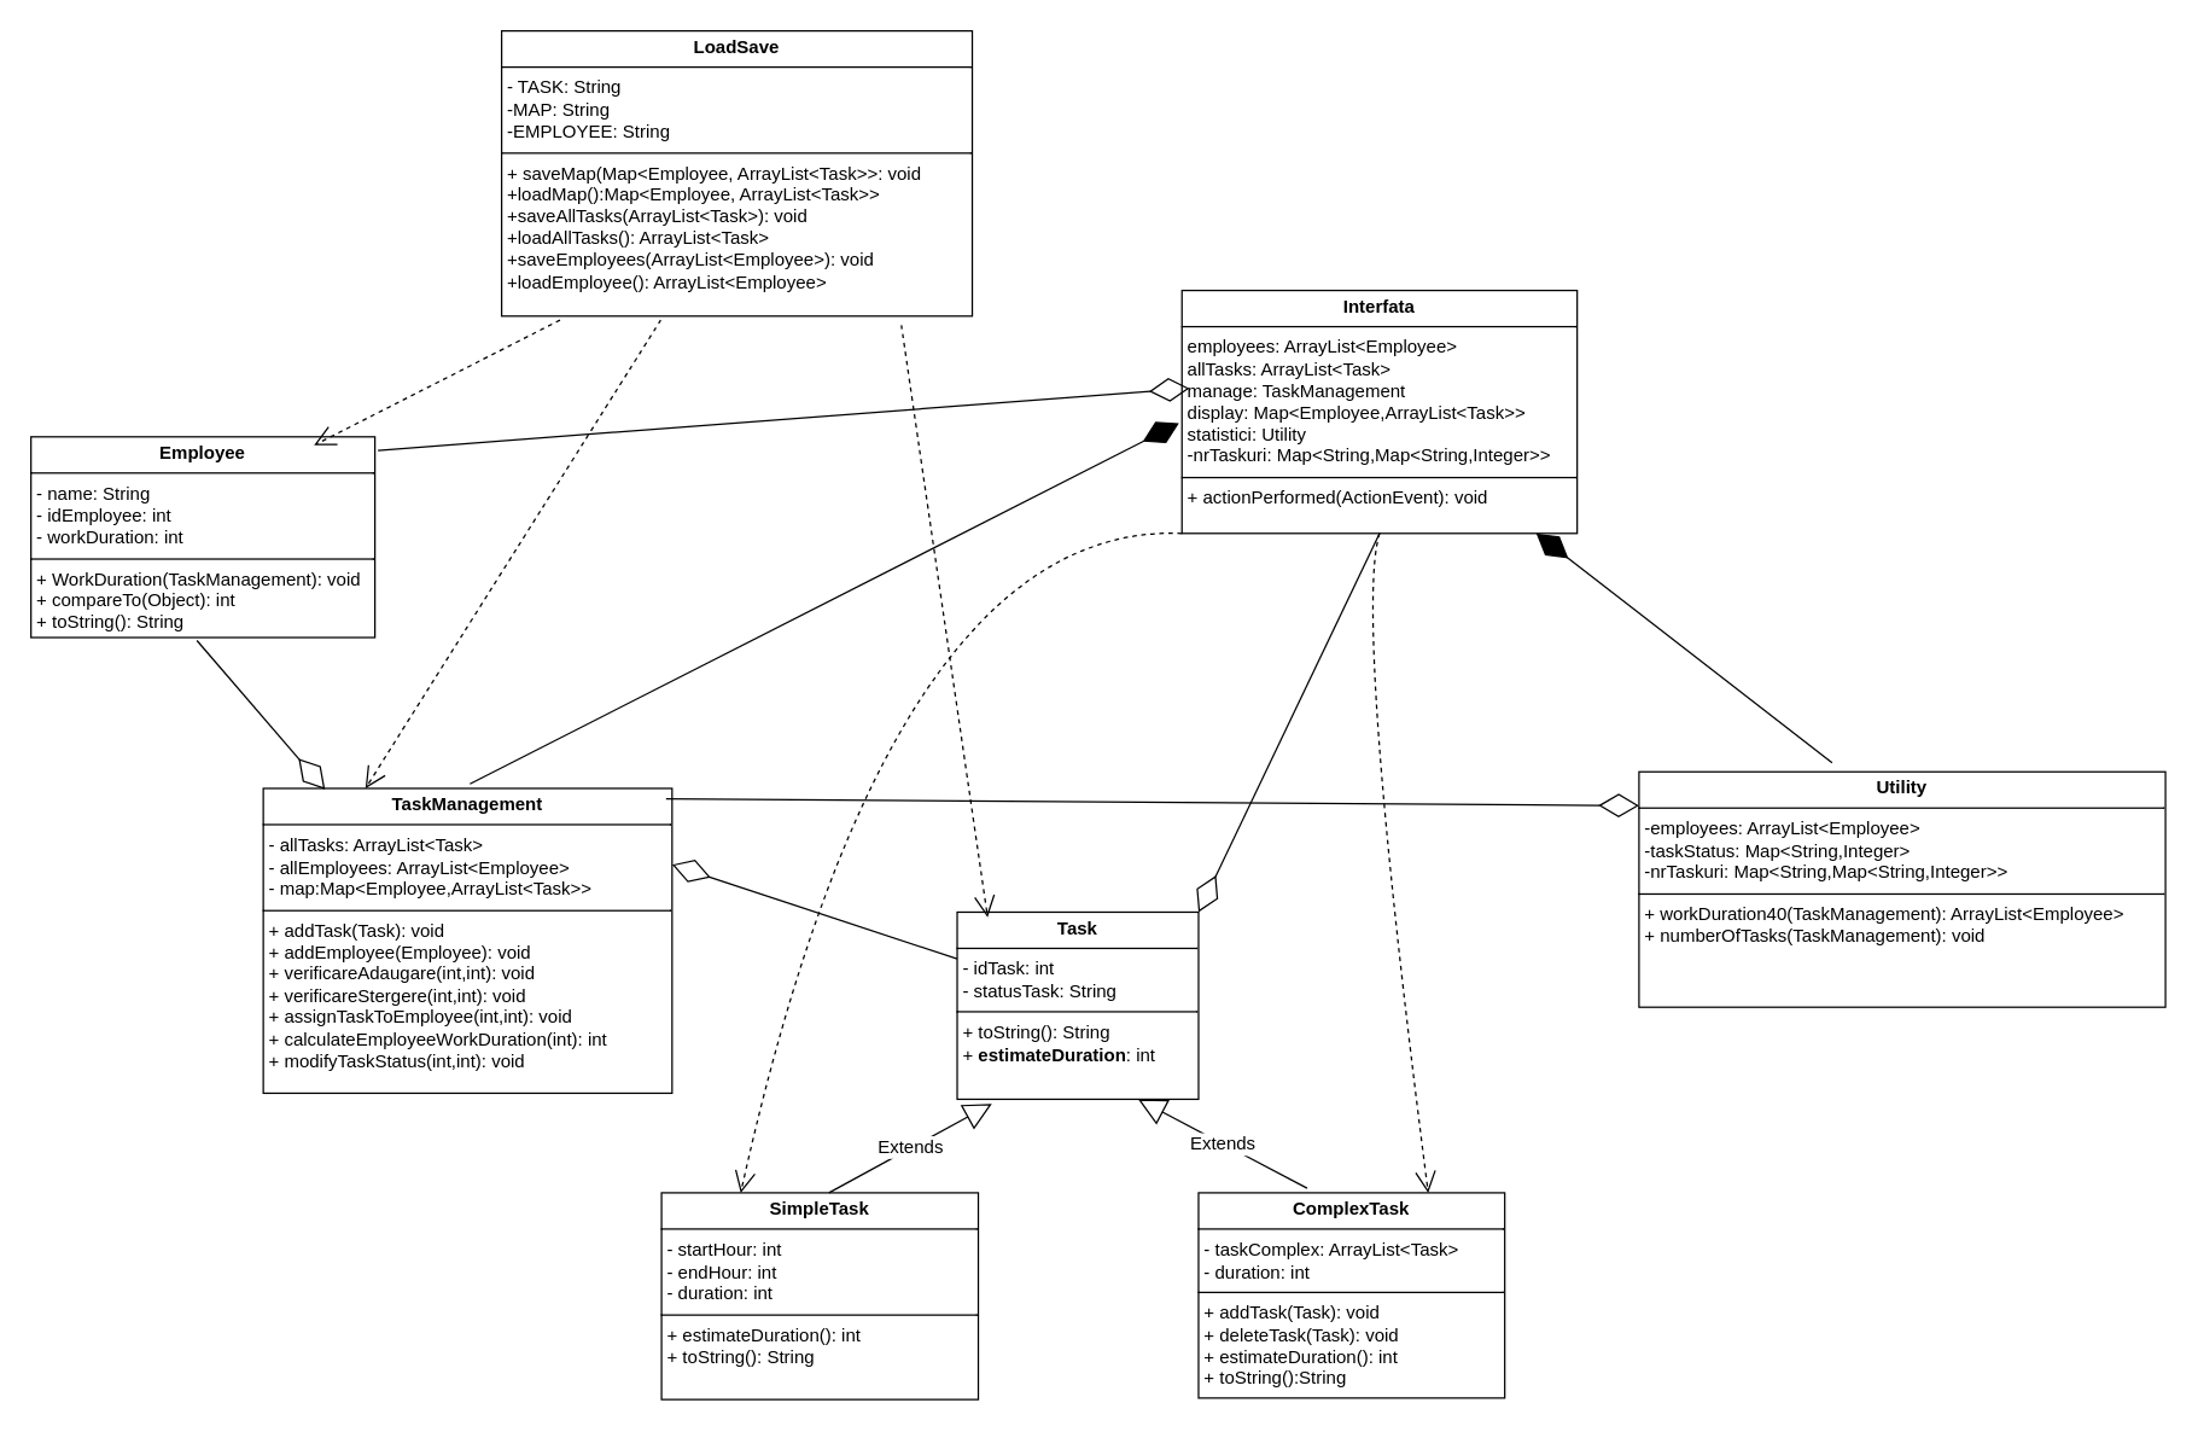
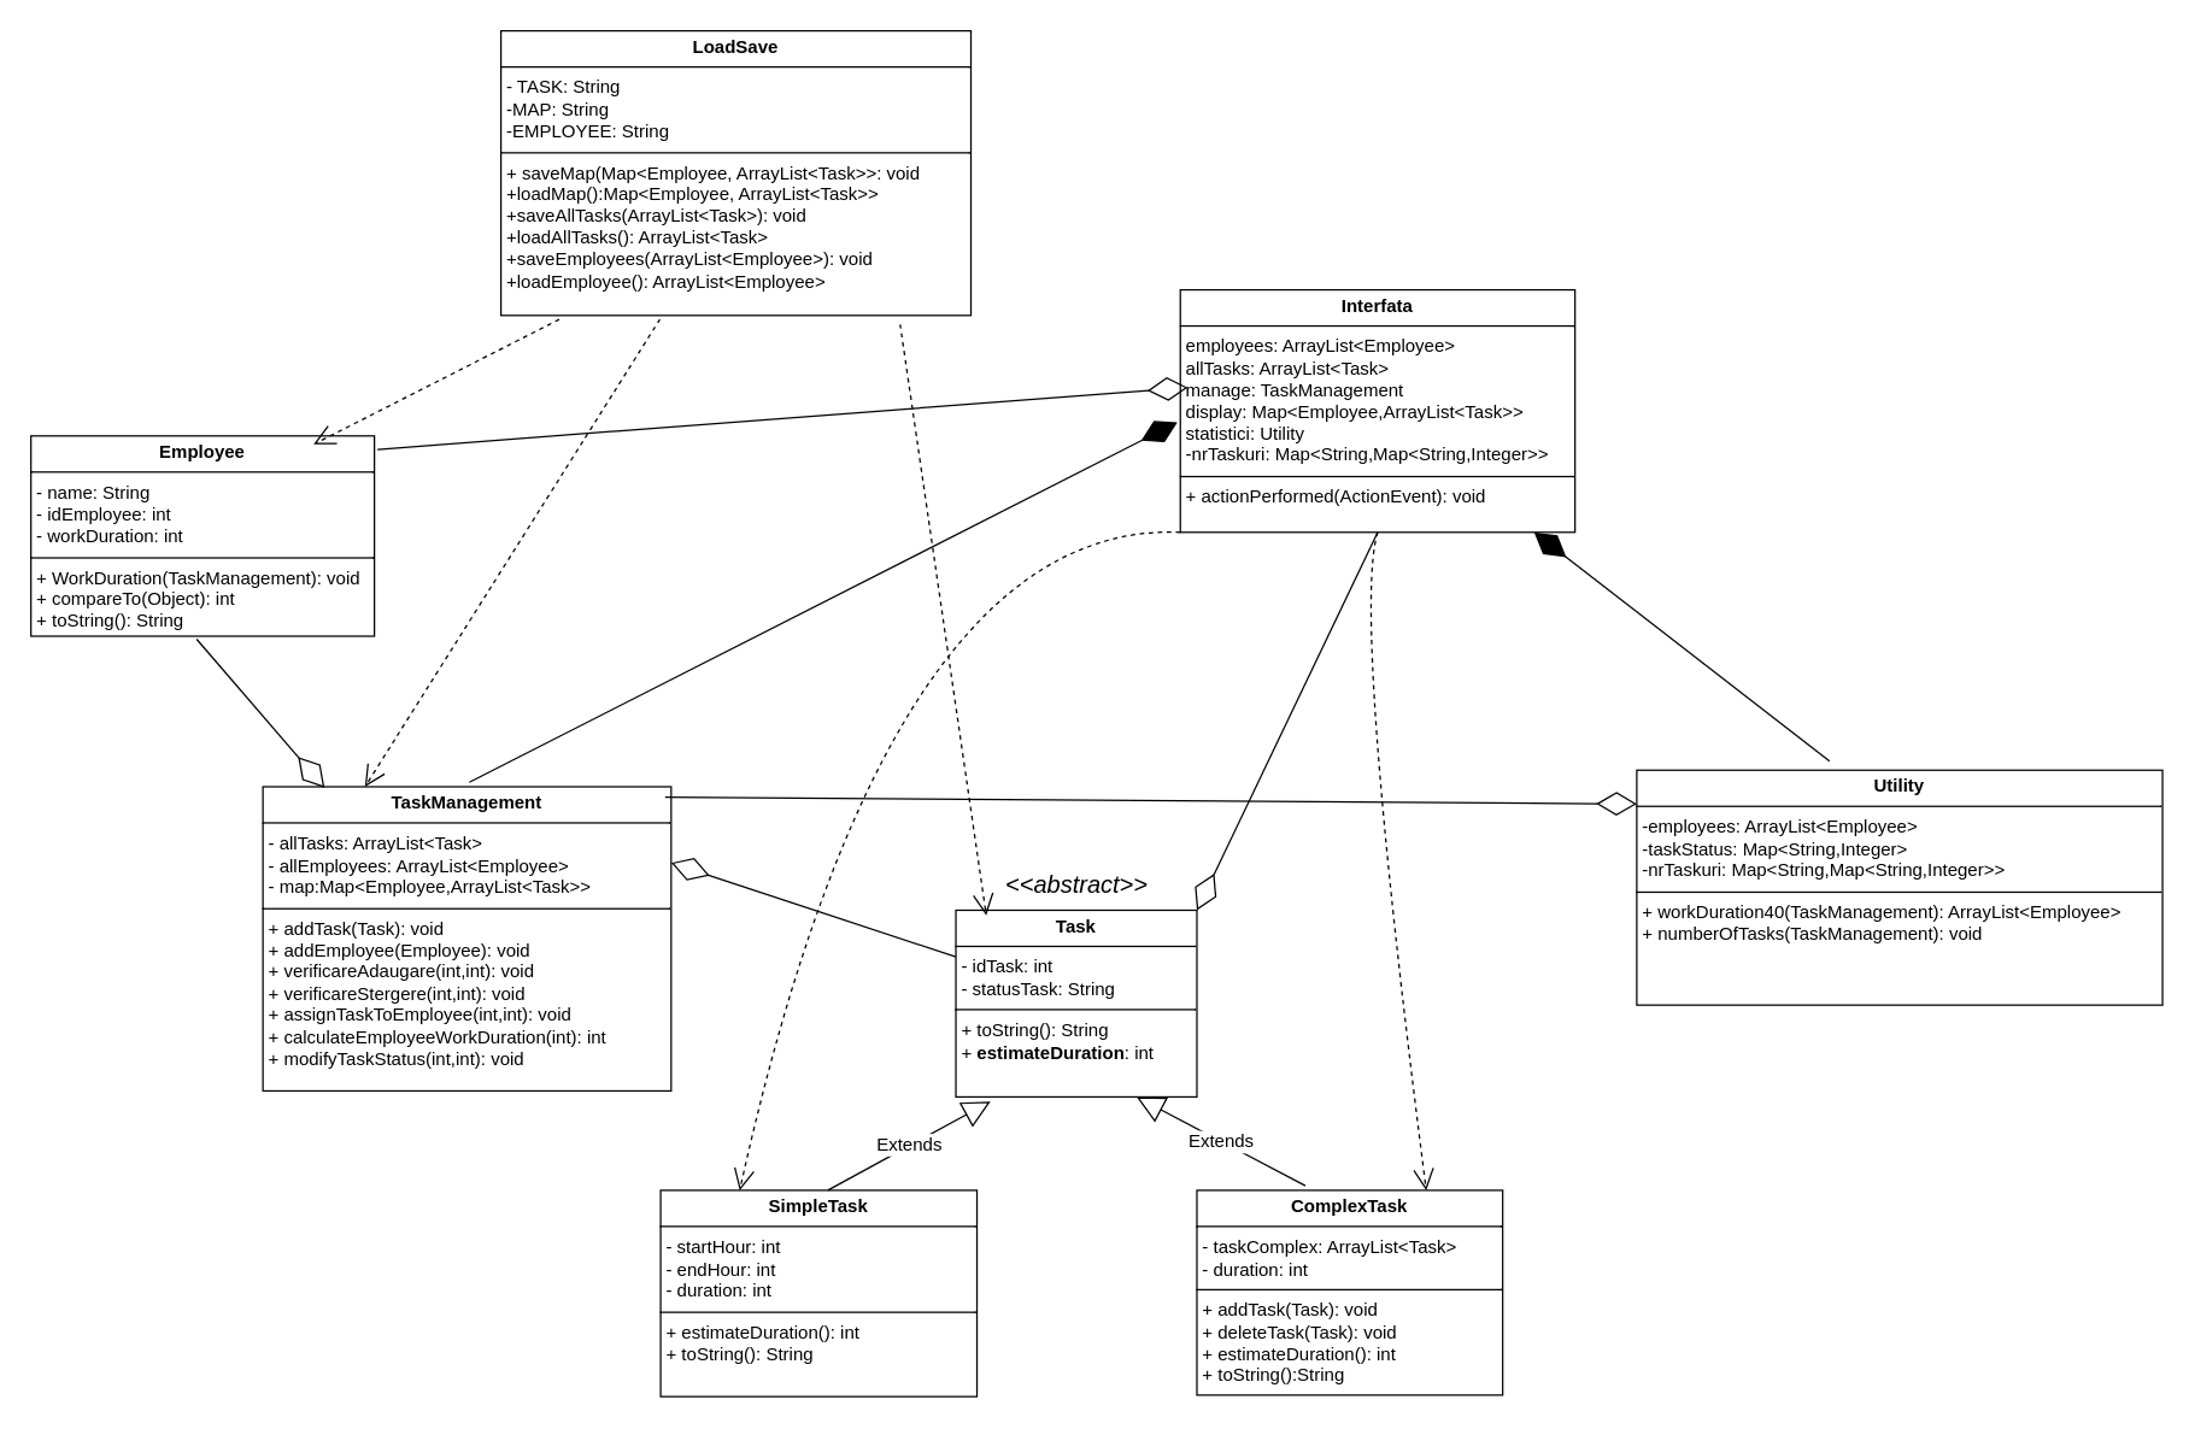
  <mxCell id="0" />
  <mxCell id="1" parent="0" />
  <mxCell id="2" value="&lt;p style=&quot;margin:0px;margin-top:4px;text-align:center;&quot;&gt;&lt;b&gt;Employee&lt;/b&gt;&lt;/p&gt;&lt;hr size=&quot;1&quot; style=&quot;border-style:solid;&quot;&gt;&lt;p style=&quot;margin:0px;margin-left:4px;&quot;&gt;- name: String&lt;/p&gt;&lt;p style=&quot;margin:0px;margin-left:4px;&quot;&gt;- idEmployee: int&lt;/p&gt;&lt;p style=&quot;margin:0px;margin-left:4px;&quot;&gt;- workDuration: int&lt;/p&gt;&lt;hr size=&quot;1&quot; style=&quot;border-style:solid;&quot;&gt;&lt;p style=&quot;margin:0px;margin-left:4px;&quot;&gt;+ WorkDuration(TaskManagement): void&lt;/p&gt;&lt;p style=&quot;margin:0px;margin-left:4px;&quot;&gt;+ compareTo(Object): int&lt;/p&gt;&lt;p style=&quot;margin:0px;margin-left:4px;&quot;&gt;+ toString(): String&lt;/p&gt;&lt;p style=&quot;margin:0px;margin-left:4px;&quot;&gt;&lt;br&gt;&lt;/p&gt;" style="verticalAlign=top;align=left;overflow=fill;html=1;whiteSpace=wrap;" vertex="1" parent="1"><mxGeometry x="20" y="289" width="228" height="133" as="geometry" /></mxCell>
  <mxCell id="3" value="&lt;p style=&quot;margin:0px;margin-top:4px;text-align:center;&quot;&gt;&lt;b&gt;TaskManagement&lt;/b&gt;&lt;/p&gt;&lt;hr size=&quot;1&quot; style=&quot;border-style:solid;&quot;&gt;&lt;p style=&quot;margin:0px;margin-left:4px;&quot;&gt;- allTasks: ArrayList&amp;lt;Task&amp;gt;&lt;/p&gt;&lt;p style=&quot;margin:0px;margin-left:4px;&quot;&gt;- allEmployees: ArrayList&amp;lt;Employee&amp;gt;&lt;/p&gt;&lt;p style=&quot;margin:0px;margin-left:4px;&quot;&gt;- map:Map&amp;lt;Employee,ArrayList&amp;lt;Task&amp;gt;&amp;gt;&lt;/p&gt;&lt;hr size=&quot;1&quot; style=&quot;border-style:solid;&quot;&gt;&lt;p style=&quot;margin:0px;margin-left:4px;&quot;&gt;+ addTask(Task): void&lt;/p&gt;&lt;p style=&quot;margin:0px;margin-left:4px;&quot;&gt;+ addEmployee(Employee): void&lt;/p&gt;&lt;p style=&quot;margin:0px;margin-left:4px;&quot;&gt;+ verificareAdaugare(int,int): void&lt;/p&gt;&lt;p style=&quot;margin:0px;margin-left:4px;&quot;&gt;+ verificareStergere(int,int): void&lt;/p&gt;&lt;p style=&quot;margin:0px;margin-left:4px;&quot;&gt;+ assignTaskToEmployee(int,int): void&lt;/p&gt;&lt;p style=&quot;margin:0px;margin-left:4px;&quot;&gt;+ calculateEmployeeWorkDuration(int): int&lt;/p&gt;&lt;p style=&quot;margin:0px;margin-left:4px;&quot;&gt;+ modifyTaskStatus(int,int): void&lt;/p&gt;&lt;p style=&quot;margin:0px;margin-left:4px;&quot;&gt;&lt;br&gt;&lt;/p&gt;&lt;p style=&quot;margin:0px;margin-left:4px;&quot;&gt;&lt;br&gt;&lt;/p&gt;&lt;p style=&quot;margin:0px;margin-left:4px;&quot;&gt;&lt;br&gt;&lt;/p&gt;&lt;p style=&quot;margin:0px;margin-left:4px;&quot;&gt;&lt;br&gt;&lt;/p&gt;" style="verticalAlign=top;align=left;overflow=fill;html=1;whiteSpace=wrap;" vertex="1" parent="1"><mxGeometry x="174" y="522" width="271" height="202" as="geometry" /></mxCell>
  <mxCell id="4" value="&lt;p style=&quot;margin:0px;margin-top:4px;text-align:center;&quot;&gt;&lt;b&gt;Task&lt;/b&gt;&lt;/p&gt;&lt;hr size=&quot;1&quot; style=&quot;border-style:solid;&quot;&gt;&lt;p style=&quot;margin:0px;margin-left:4px;&quot;&gt;- idTask: int&lt;/p&gt;&lt;p style=&quot;margin:0px;margin-left:4px;&quot;&gt;- statusTask: String&lt;/p&gt;&lt;hr size=&quot;1&quot; style=&quot;border-style:solid;&quot;&gt;&lt;p style=&quot;margin:0px;margin-left:4px;&quot;&gt;+ toString(): String&lt;/p&gt;&lt;p style=&quot;margin:0px;margin-left:4px;&quot;&gt;+ &lt;b&gt;estimateDuration&lt;/b&gt;: int&lt;/p&gt;&lt;p style=&quot;margin:0px;margin-left:4px;&quot;&gt;&lt;br&gt;&lt;/p&gt;" style="verticalAlign=top;align=left;overflow=fill;html=1;whiteSpace=wrap;" vertex="1" parent="1"><mxGeometry x="634" y="604" width="160" height="124" as="geometry" /></mxCell>
  <mxCell id="5" value="&lt;p style=&quot;margin:0px;margin-top:4px;text-align:center;&quot;&gt;&lt;b&gt;SimpleTask&lt;/b&gt;&lt;/p&gt;&lt;hr size=&quot;1&quot; style=&quot;border-style:solid;&quot;&gt;&lt;p style=&quot;margin:0px;margin-left:4px;&quot;&gt;- startHour: int&lt;/p&gt;&lt;p style=&quot;margin:0px;margin-left:4px;&quot;&gt;- endHour: int&lt;/p&gt;&lt;p style=&quot;margin:0px;margin-left:4px;&quot;&gt;- duration: int&lt;/p&gt;&lt;hr size=&quot;1&quot; style=&quot;border-style:solid;&quot;&gt;&lt;p style=&quot;margin:0px;margin-left:4px;&quot;&gt;+ estimateDuration(): int&lt;/p&gt;&lt;p style=&quot;margin:0px;margin-left:4px;&quot;&gt;+ toString(): String&lt;/p&gt;" style="verticalAlign=top;align=left;overflow=fill;html=1;whiteSpace=wrap;" vertex="1" parent="1"><mxGeometry x="438" y="790" width="210" height="137" as="geometry" /></mxCell>
  <mxCell id="6" value="&lt;p style=&quot;margin:0px;margin-top:4px;text-align:center;&quot;&gt;&lt;b&gt;ComplexTask&lt;/b&gt;&lt;/p&gt;&lt;hr size=&quot;1&quot; style=&quot;border-style:solid;&quot;&gt;&lt;p style=&quot;margin:0px;margin-left:4px;&quot;&gt;- taskComplex: ArrayList&amp;lt;Task&amp;gt;&lt;/p&gt;&lt;p style=&quot;margin:0px;margin-left:4px;&quot;&gt;- duration: int&lt;/p&gt;&lt;hr size=&quot;1&quot; style=&quot;border-style:solid;&quot;&gt;&lt;p style=&quot;margin:0px;margin-left:4px;&quot;&gt;+ addTask(Task): void&lt;/p&gt;&lt;p style=&quot;margin:0px;margin-left:4px;&quot;&gt;+ deleteTask(Task): void&lt;/p&gt;&lt;p style=&quot;margin:0px;margin-left:4px;&quot;&gt;+ estimateDuration(): int&lt;/p&gt;&lt;p style=&quot;margin:0px;margin-left:4px;&quot;&gt;+ toString():String&lt;/p&gt;" style="verticalAlign=top;align=left;overflow=fill;html=1;whiteSpace=wrap;" vertex="1" parent="1"><mxGeometry x="794" y="790" width="203" height="136" as="geometry" /></mxCell>
  <mxCell id="7" value="&lt;p style=&quot;margin:0px;margin-top:4px;text-align:center;&quot;&gt;&lt;b&gt;LoadSave&lt;/b&gt;&lt;/p&gt;&lt;hr size=&quot;1&quot; style=&quot;border-style:solid;&quot;&gt;&lt;p style=&quot;margin:0px;margin-left:4px;&quot;&gt;- TASK: String&lt;/p&gt;&lt;p style=&quot;margin:0px;margin-left:4px;&quot;&gt;-MAP: String&lt;/p&gt;&lt;p style=&quot;margin:0px;margin-left:4px;&quot;&gt;-EMPLOYEE: String&lt;/p&gt;&lt;hr size=&quot;1&quot; style=&quot;border-style:solid;&quot;&gt;&lt;p style=&quot;margin:0px;margin-left:4px;&quot;&gt;+ saveMap(Map&amp;lt;Employee, ArrayList&amp;lt;Task&amp;gt;&amp;gt;: void&lt;/p&gt;&lt;p style=&quot;margin:0px;margin-left:4px;&quot;&gt;+loadMap():&lt;span style=&quot;background-color: transparent; color: light-dark(rgb(0, 0, 0), rgb(255, 255, 255));&quot;&gt;Map&amp;lt;Employee, ArrayList&amp;lt;Task&amp;gt;&amp;gt;&lt;/span&gt;&lt;/p&gt;&lt;p style=&quot;margin:0px;margin-left:4px;&quot;&gt;&lt;span style=&quot;background-color: transparent; color: light-dark(rgb(0, 0, 0), rgb(255, 255, 255));&quot;&gt;+saveAllTasks(ArrayList&amp;lt;Task&amp;gt;): void&lt;/span&gt;&lt;/p&gt;&lt;p style=&quot;margin:0px;margin-left:4px;&quot;&gt;&lt;span style=&quot;background-color: transparent; color: light-dark(rgb(0, 0, 0), rgb(255, 255, 255));&quot;&gt;+loadAllTasks(): ArrayList&amp;lt;Task&amp;gt;&lt;/span&gt;&lt;/p&gt;&lt;p style=&quot;margin:0px;margin-left:4px;&quot;&gt;&lt;span style=&quot;background-color: transparent; color: light-dark(rgb(0, 0, 0), rgb(255, 255, 255));&quot;&gt;+saveEmployees(ArrayList&amp;lt;Employee&amp;gt;): void&lt;/span&gt;&lt;/p&gt;&lt;p style=&quot;margin:0px;margin-left:4px;&quot;&gt;&lt;span style=&quot;background-color: transparent; color: light-dark(rgb(0, 0, 0), rgb(255, 255, 255));&quot;&gt;+loadEmployee(): ArrayList&amp;lt;Employee&amp;gt;&lt;/span&gt;&lt;/p&gt;" style="verticalAlign=top;align=left;overflow=fill;html=1;whiteSpace=wrap;" vertex="1" parent="1"><mxGeometry x="332" y="20" width="312" height="189" as="geometry" /></mxCell>
  <mxCell id="8" value="&lt;p style=&quot;margin:0px;margin-top:4px;text-align:center;&quot;&gt;&lt;b&gt;Interfata&lt;/b&gt;&lt;/p&gt;&lt;hr size=&quot;1&quot; style=&quot;border-style:solid;&quot;&gt;&lt;p style=&quot;margin:0px;margin-left:4px;&quot;&gt;employees: ArrayList&amp;lt;Employee&amp;gt;&lt;/p&gt;&lt;p style=&quot;margin:0px;margin-left:4px;&quot;&gt;allTasks: ArrayList&amp;lt;Task&amp;gt;&lt;/p&gt;&lt;p style=&quot;margin:0px;margin-left:4px;&quot;&gt;manage: TaskManagement&lt;/p&gt;&lt;p style=&quot;margin:0px;margin-left:4px;&quot;&gt;display: Map&amp;lt;Employee,ArrayList&amp;lt;Task&amp;gt;&amp;gt;&lt;/p&gt;&lt;p style=&quot;margin:0px;margin-left:4px;&quot;&gt;statistici: Utility&lt;/p&gt;&lt;p style=&quot;margin:0px;margin-left:4px;&quot;&gt;-nrTaskuri: Map&amp;lt;String,Map&amp;lt;String,Integer&amp;gt;&amp;gt;&lt;/p&gt;&lt;hr size=&quot;1&quot; style=&quot;border-style:solid;&quot;&gt;&lt;p style=&quot;margin:0px;margin-left:4px;&quot;&gt;+ actionPerformed(ActionEvent): void&lt;/p&gt;" style="verticalAlign=top;align=left;overflow=fill;html=1;whiteSpace=wrap;" vertex="1" parent="1"><mxGeometry x="783" y="192" width="262" height="161" as="geometry" /></mxCell>
  <mxCell id="9" value="&lt;p style=&quot;margin:0px;margin-top:4px;text-align:center;&quot;&gt;&lt;b&gt;Utility&lt;/b&gt;&lt;/p&gt;&lt;hr size=&quot;1&quot; style=&quot;border-style:solid;&quot;&gt;&lt;p style=&quot;margin:0px;margin-left:4px;&quot;&gt;-employees: ArrayList&amp;lt;Employee&amp;gt;&lt;/p&gt;&lt;p style=&quot;margin:0px;margin-left:4px;&quot;&gt;-taskStatus: Map&amp;lt;String,Integer&amp;gt;&lt;/p&gt;&lt;p style=&quot;margin:0px;margin-left:4px;&quot;&gt;-nrTaskuri: Map&amp;lt;String,Map&amp;lt;String,Integer&amp;gt;&amp;gt;&lt;/p&gt;&lt;hr size=&quot;1&quot; style=&quot;border-style:solid;&quot;&gt;&lt;p style=&quot;margin:0px;margin-left:4px;&quot;&gt;+ workDuration40(TaskManagement): ArrayList&amp;lt;Employee&amp;gt;&lt;/p&gt;&lt;p style=&quot;margin:0px;margin-left:4px;&quot;&gt;+ numberOfTasks(TaskManagement): void&lt;/p&gt;&lt;p style=&quot;margin:0px;margin-left:4px;&quot;&gt;&lt;br&gt;&lt;/p&gt;" style="verticalAlign=top;align=left;overflow=fill;html=1;whiteSpace=wrap;" vertex="1" parent="1"><mxGeometry x="1086" y="511" width="349" height="156" as="geometry" /></mxCell>
  <mxCell id="10" value="Extends" style="endArrow=block;endSize=16;endFill=0;html=1;rounded=0;fontSize=12;curved=1;" edge="1" parent="1"><mxGeometry width="160" relative="1" as="geometry"><mxPoint x="549" y="790" as="sourcePoint" /><mxPoint x="657" y="731" as="targetPoint" /></mxGeometry></mxCell>
  <mxCell id="11" value="Extends" style="endArrow=block;endSize=16;endFill=0;html=1;rounded=0;fontSize=12;curved=1;entryX=0.75;entryY=1;entryDx=0;entryDy=0;" edge="1" parent="1" target="4"><mxGeometry width="160" relative="1" as="geometry"><mxPoint x="866" y="787" as="sourcePoint" /><mxPoint x="974" y="728" as="targetPoint" /></mxGeometry></mxCell>
  <mxCell id="12" value="" style="endArrow=diamondThin;endFill=0;endSize=24;html=1;rounded=0;fontSize=12;curved=1;entryX=0.151;entryY=0.003;entryDx=0;entryDy=0;entryPerimeter=0;" edge="1" parent="1" target="3"><mxGeometry width="160" relative="1" as="geometry"><mxPoint x="130" y="424" as="sourcePoint" /><mxPoint x="514" y="534" as="targetPoint" /></mxGeometry></mxCell>
  <mxCell id="13" value="" style="endArrow=diamondThin;endFill=0;endSize=24;html=1;rounded=0;fontSize=12;curved=1;entryX=1;entryY=0.25;entryDx=0;entryDy=0;exitX=0;exitY=0.25;exitDx=0;exitDy=0;" edge="1" parent="1" source="4" target="3"><mxGeometry width="160" relative="1" as="geometry"><mxPoint x="709" y="592" as="sourcePoint" /><mxPoint x="645" y="534" as="targetPoint" /></mxGeometry></mxCell>
+ <mxCell id="14" value="&lt;i&gt;&amp;lt;&amp;lt;abstract&amp;gt;&amp;gt;&lt;/i&gt;" style="text;html=1;align=center;verticalAlign=middle;resizable=0;points=[];autosize=1;strokeColor=none;fillColor=none;fontSize=16;" vertex="1" parent="1"><mxGeometry x="658" y="571" width="112" height="31" as="geometry" /></mxCell>
  <mxCell id="15" value="" style="endArrow=diamondThin;endFill=1;endSize=24;html=1;rounded=0;fontSize=12;curved=1;" edge="1" parent="1"><mxGeometry width="160" relative="1" as="geometry"><mxPoint x="311" y="519" as="sourcePoint" /><mxPoint x="781" y="280" as="targetPoint" /></mxGeometry></mxCell>
  <mxCell id="16" value="" style="endArrow=diamondThin;endFill=1;endSize=24;html=1;rounded=0;fontSize=12;curved=1;" edge="1" parent="1" target="8"><mxGeometry width="160" relative="1" as="geometry"><mxPoint x="1214" y="505" as="sourcePoint" /><mxPoint x="1265" y="389" as="targetPoint" /></mxGeometry></mxCell>
  <mxCell id="17" value="" style="endArrow=diamondThin;endFill=0;endSize=24;html=1;rounded=0;fontSize=12;curved=1;entryX=0;entryY=0.144;entryDx=0;entryDy=0;entryPerimeter=0;" edge="1" parent="1" target="9"><mxGeometry width="160" relative="1" as="geometry"><mxPoint x="441" y="529" as="sourcePoint" /><mxPoint x="601" y="529" as="targetPoint" /></mxGeometry></mxCell>
  <mxCell id="18" value="" style="endArrow=diamondThin;endFill=0;endSize=24;html=1;rounded=0;fontSize=12;curved=1;entryX=0.019;entryY=0.403;entryDx=0;entryDy=0;entryPerimeter=0;" edge="1" parent="1" target="8"><mxGeometry width="160" relative="1" as="geometry"><mxPoint x="250" y="298" as="sourcePoint" /><mxPoint x="410" y="298" as="targetPoint" /></mxGeometry></mxCell>
  <mxCell id="19" value="" style="endArrow=diamondThin;endFill=0;endSize=24;html=1;rounded=0;fontSize=12;curved=1;exitX=0.5;exitY=1;exitDx=0;exitDy=0;entryX=1;entryY=0;entryDx=0;entryDy=0;" edge="1" parent="1" source="8" target="4"><mxGeometry width="160" relative="1" as="geometry"><mxPoint x="770" y="437" as="sourcePoint" /><mxPoint x="930" y="437" as="targetPoint" /></mxGeometry></mxCell>
  <mxCell id="20" value="" style="endArrow=open;endSize=12;dashed=1;html=1;rounded=0;fontSize=12;curved=1;exitX=0.124;exitY=1.014;exitDx=0;exitDy=0;exitPerimeter=0;entryX=0.823;entryY=0.042;entryDx=0;entryDy=0;entryPerimeter=0;" edge="1" parent="1" source="7" target="2"><mxGeometry width="160" relative="1" as="geometry"><mxPoint x="229.5" y="230" as="sourcePoint" /><mxPoint x="389.5" y="230" as="targetPoint" /></mxGeometry></mxCell>
  <mxCell id="21" value="" style="endArrow=open;endSize=12;dashed=1;html=1;rounded=0;fontSize=12;curved=1;exitX=0.124;exitY=1.014;exitDx=0;exitDy=0;exitPerimeter=0;entryX=0.126;entryY=0.027;entryDx=0;entryDy=0;entryPerimeter=0;" edge="1" parent="1" target="4"><mxGeometry width="160" relative="1" as="geometry"><mxPoint x="597" y="215" as="sourcePoint" /><mxPoint x="434" y="298" as="targetPoint" /></mxGeometry></mxCell>
  <mxCell id="22" value="" style="endArrow=open;endSize=12;dashed=1;html=1;rounded=0;fontSize=12;curved=1;exitX=0.338;exitY=1.014;exitDx=0;exitDy=0;exitPerimeter=0;entryX=0.25;entryY=0;entryDx=0;entryDy=0;" edge="1" parent="1" source="7" target="3"><mxGeometry width="160" relative="1" as="geometry"><mxPoint x="391" y="232" as="sourcePoint" /><mxPoint x="228" y="315" as="targetPoint" /></mxGeometry></mxCell>
  <mxCell id="23" value="" style="endArrow=open;endSize=12;dashed=1;html=1;rounded=0;fontSize=12;curved=1;exitX=0.5;exitY=1;exitDx=0;exitDy=0;entryX=0.75;entryY=0;entryDx=0;entryDy=0;" edge="1" parent="1" source="8" target="6"><mxGeometry width="160" relative="1" as="geometry"><mxPoint x="977" y="369" as="sourcePoint" /><mxPoint x="814" y="452" as="targetPoint" /><Array as="points"><mxPoint x="897" y="407" /></Array></mxGeometry></mxCell>
  <mxCell id="24" value="" style="endArrow=open;endSize=12;dashed=1;html=1;rounded=0;fontSize=12;curved=1;exitX=0.124;exitY=1.014;exitDx=0;exitDy=0;exitPerimeter=0;entryX=0.25;entryY=0;entryDx=0;entryDy=0;" edge="1" parent="1" target="5"><mxGeometry width="160" relative="1" as="geometry"><mxPoint x="783" y="353" as="sourcePoint" /><mxPoint x="620" y="436" as="targetPoint" /><Array as="points"><mxPoint x="589" y="345" /></Array></mxGeometry></mxCell>
